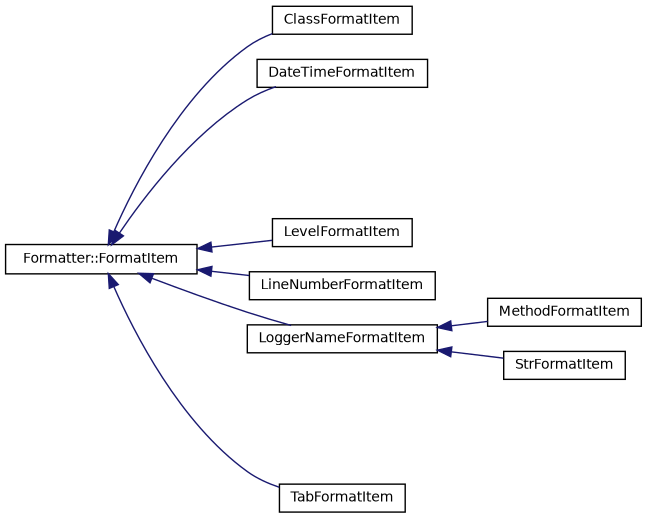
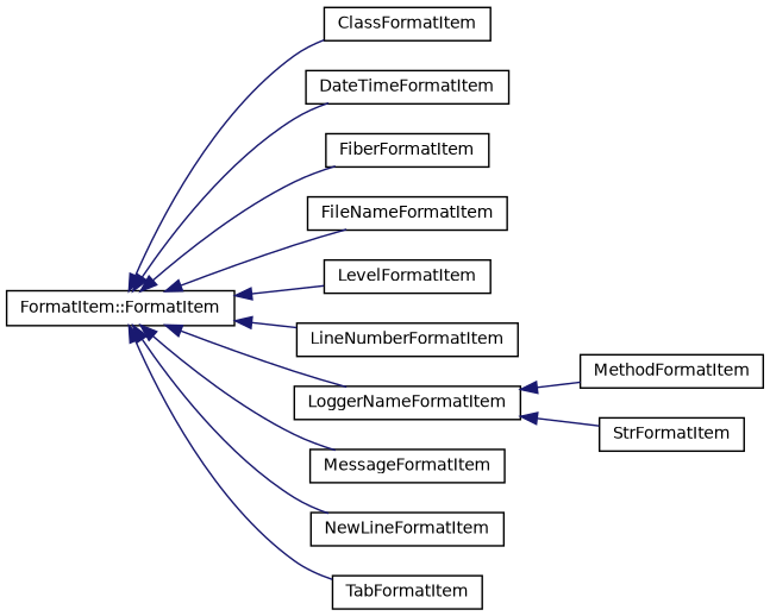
  digraph {
    rankdir=LR
    node [color=black fillcolor=white fontname=Helvetica fontsize=10 shape=record style=filled]
    edge [color=midnightblue dir=back fontname=Helvetica fontsize=10 labelfontname=Helvetica labelfontsize=10 style=solid]
-   n1 [height=0.2 label="Formatter::FormatItem" width=0.4]
+   n1 [height=0.2 label="FormatItem::FormatItem" width=0.4]
    n2 [height=0.2 label=ClassFormatItem width=0.4]
    n3 [height=0.2 label=DateTimeFormatItem width=0.4]
+   n4 [height=0.2 label=FiberFormatItem width=0.4]
+   n5 [height=0.2 label=FileNameFormatItem width=0.4]
    n6 [height=0.2 label=LevelFormatItem width=0.4]
    n7 [height=0.2 label=LineNumberFormatItem width=0.4]
    n8 [height=0.2 label=LoggerNameFormatItem width=0.4]
+   n9 [height=0.2 label=MessageFormatItem width=0.4]
+   n10 [height=0.2 label=NewLineFormatItem width=0.4]
    n11 [height=0.2 label=TabFormatItem width=0.4]
    n12 [height=0.2 label=MethodFormatItem width=0.4]
    n13 [height=0.2 label=StrFormatItem width=0.4]
    n1 -> n2
    n1 -> n3
+   n1 -> n4
+   n1 -> n5
    n1 -> n6
    n1 -> n7
    n1 -> n8
+   n1 -> n9
+   n1 -> n10
    n1 -> n11
    n8 -> n12
    n8 -> n13
  }
